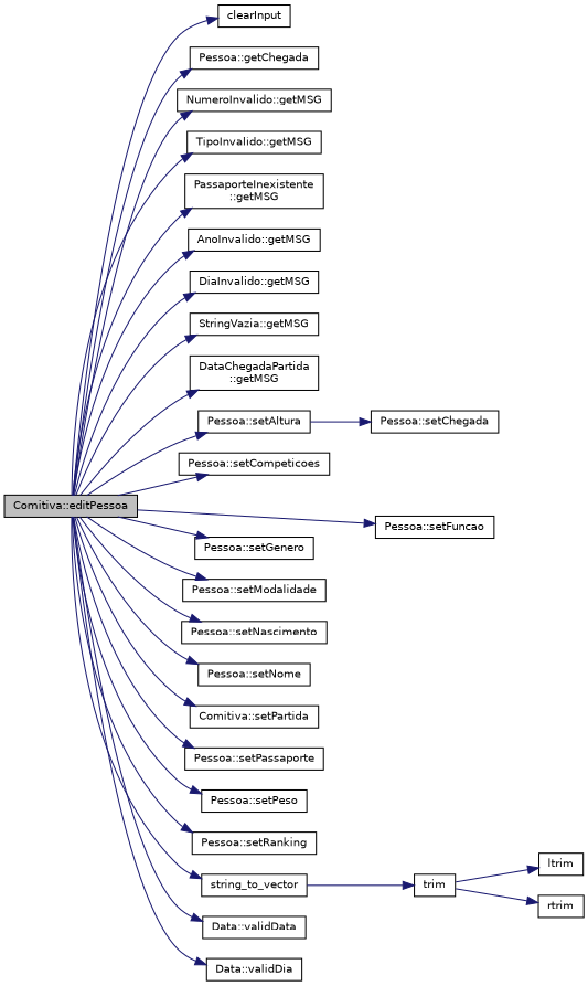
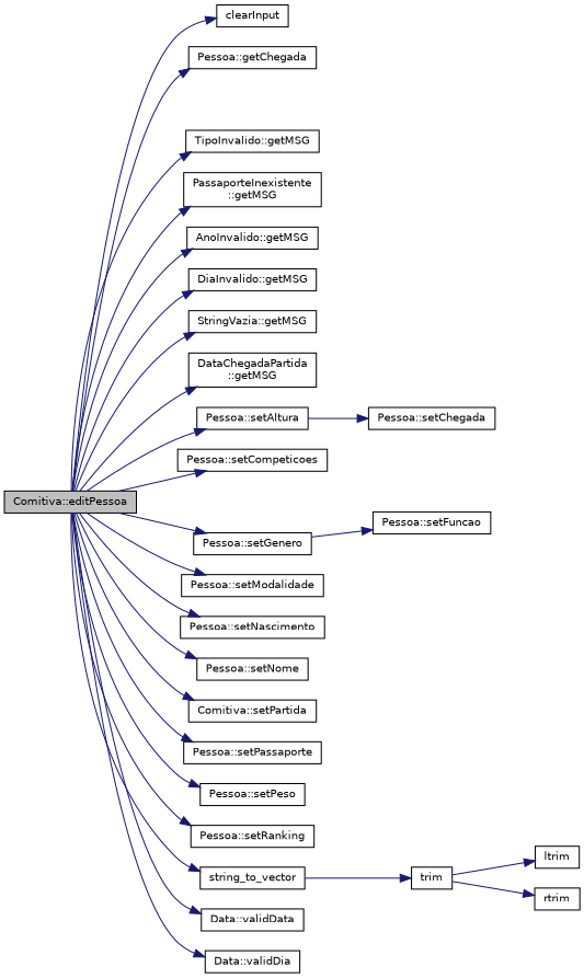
  digraph {
    rankdir=LR
    node [color=black fillcolor=white fontname=Helvetica fontsize=10 shape=record style=filled]
    edge [color=midnightblue fontname=Helvetica fontsize=10 labelfontname=Helvetica labelfontsize=10 style=solid]
    n1 [fillcolor=grey75 fontcolor=black height=0.2 label="Comitiva::editPessoa" width=0.4]
    n2 [height=0.2 label=clearInput width=0.4]
    n3 [height=0.2 label="Pessoa::getChegada" width=0.4]
-   n4 [height=0.2 label="NumeroInvalido::getMSG" width=0.4]
    n5 [height=0.2 label="TipoInvalido::getMSG" width=0.4]
    n6 [height=0.2 label="PassaporteInexistente\l::getMSG" width=0.4]
    n7 [height=0.2 label="AnoInvalido::getMSG" width=0.4]
    n8 [height=0.2 label="DiaInvalido::getMSG" width=0.4]
    n9 [height=0.2 label="StringVazia::getMSG" width=0.4]
    n10 [height=0.2 label="DataChegadaPartida\l::getMSG" width=0.4]
    n11 [height=0.2 label="Pessoa::setAltura" width=0.4]
    n12 [height=0.2 label="Pessoa::setCompeticoes" width=0.4]
    n13 [height=0.2 label="Pessoa::setFuncao" width=0.4]
    n14 [height=0.2 label="Pessoa::setGenero" width=0.4]
    n15 [height=0.2 label="Pessoa::setModalidade" width=0.4]
    n16 [height=0.2 label="Pessoa::setNascimento" width=0.4]
    n17 [height=0.2 label="Pessoa::setNome" width=0.4]
    n18 [height=0.2 label="Comitiva::setPartida" width=0.4]
    n19 [height=0.2 label="Pessoa::setPassaporte" width=0.4]
    n20 [height=0.2 label="Pessoa::setPeso" width=0.4]
    n21 [height=0.2 label="Pessoa::setRanking" width=0.4]
    n22 [height=0.2 label=string_to_vector width=0.4]
    n23 [height=0.2 label="Data::validData" width=0.4]
    n24 [height=0.2 label="Data::validDia" width=0.4]
    n25 [height=0.2 label="Pessoa::setChegada" width=0.4]
    n26 [height=0.2 label=trim width=0.4]
    n27 [height=0.2 label=ltrim width=0.4]
    n28 [height=0.2 label=rtrim width=0.4]
    n1 -> n2
    n1 -> n3
-   n1 -> n4
    n1 -> n5
    n1 -> n6
    n1 -> n7
    n1 -> n8
    n1 -> n9
    n1 -> n10
    n1 -> n11
    n1 -> n12
-   n1 -> n13
+   n14 -> n13
    n1 -> n14
    n1 -> n15
    n1 -> n16
    n1 -> n17
    n1 -> n18
    n1 -> n19
    n1 -> n20
    n1 -> n21
    n1 -> n22
    n1 -> n23
    n1 -> n24
    n11 -> n25
    n22 -> n26
    n26 -> n27
    n26 -> n28
  }
